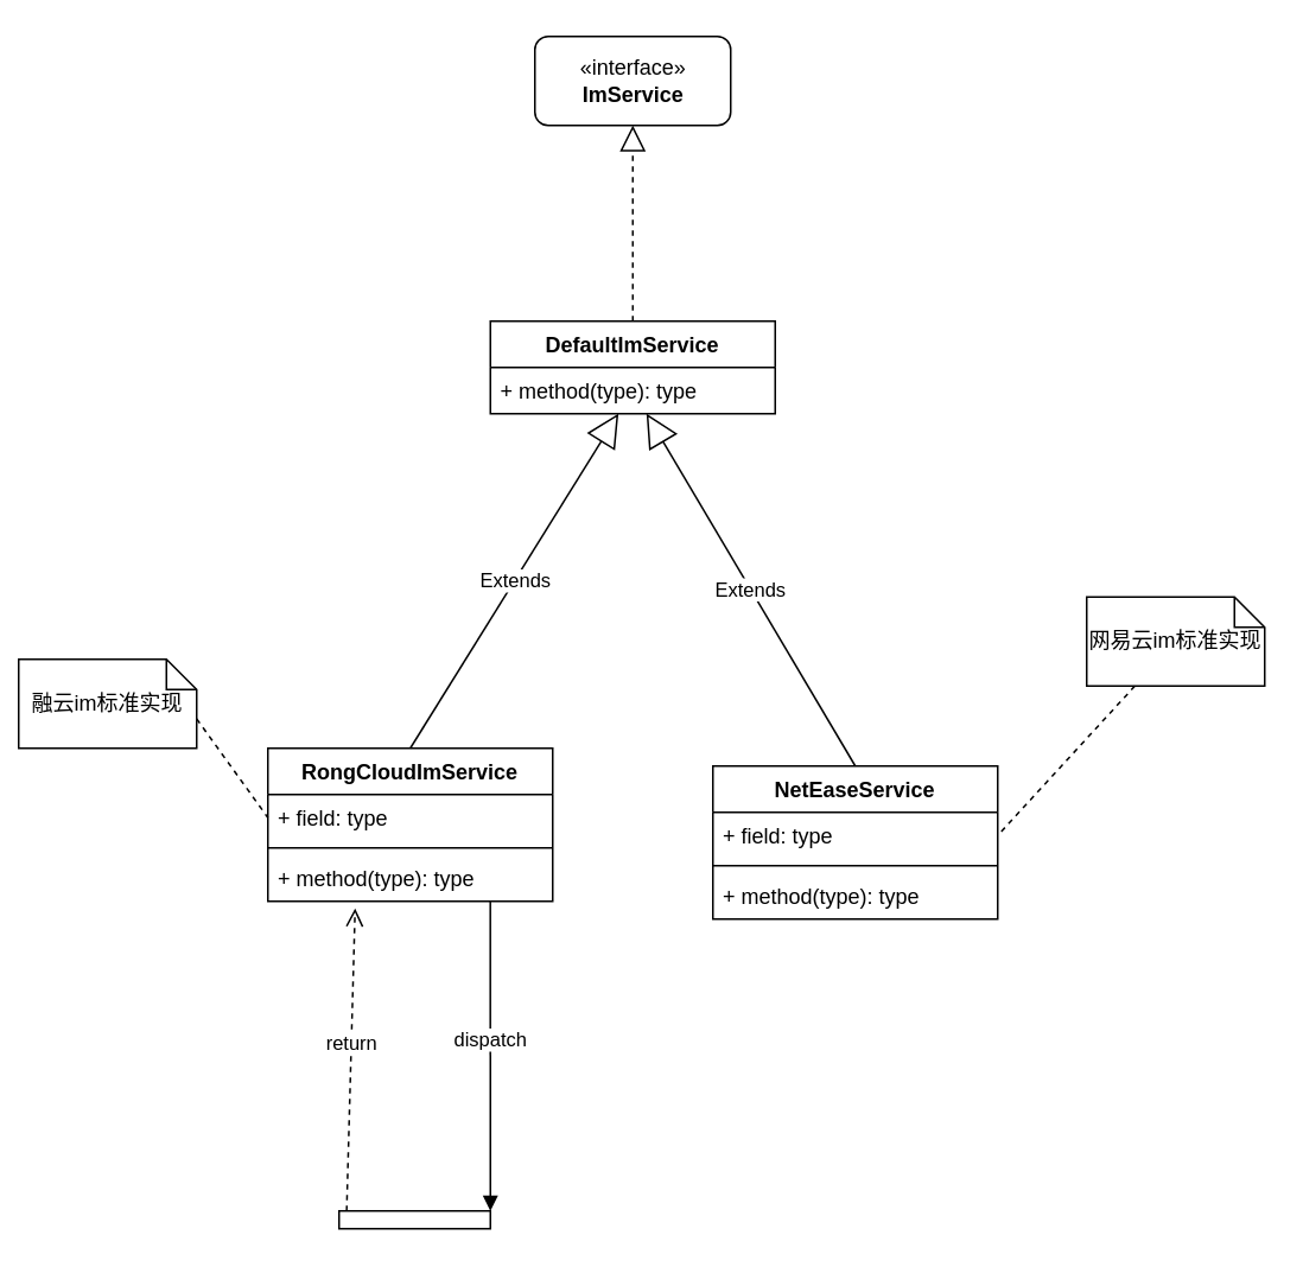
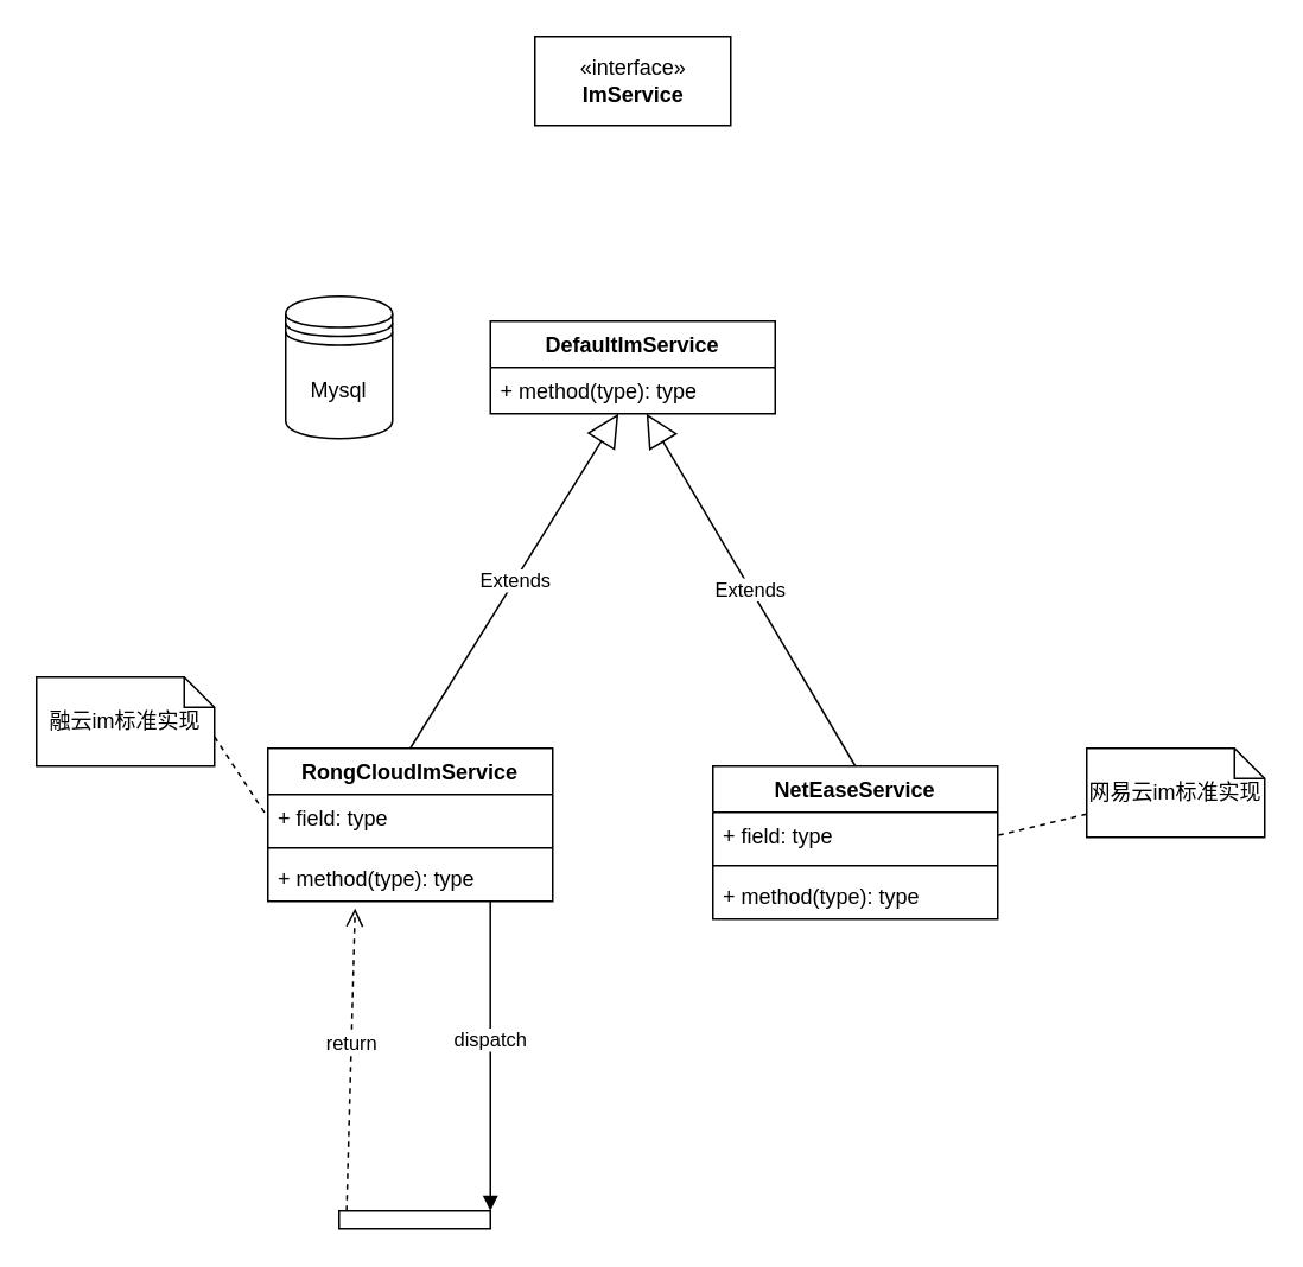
  <mxCell id="0" />
  <mxCell id="1" parent="0" />
- <mxCell id="2" value="«interface»&lt;br&gt;&lt;b&gt;ImService&lt;/b&gt;" style="html=1;rounded=1;" vertex="1" parent="1"><mxGeometry x="300" y="20" width="110" height="50" as="geometry" /></mxCell>
+ <mxCell id="2" value="«interface»&lt;br&gt;&lt;b&gt;ImService&lt;/b&gt;" style="html=1;" vertex="1" parent="1"><mxGeometry x="300" y="20" width="110" height="50" as="geometry" /></mxCell>
  <mxCell id="3" value="DefaultImService" style="swimlane;fontStyle=1;align=center;verticalAlign=top;childLayout=stackLayout;horizontal=1;startSize=26;horizontalStack=0;resizeParent=1;resizeParentMax=0;resizeLast=0;collapsible=1;marginBottom=0;" vertex="1" parent="1"><mxGeometry x="275" y="180" width="160" height="52" as="geometry" /></mxCell>
  <mxCell id="4" value="+ method(type): type" style="text;strokeColor=none;fillColor=none;align=left;verticalAlign=top;spacingLeft=4;spacingRight=4;overflow=hidden;rotatable=0;points=[[0,0.5],[1,0.5]];portConstraint=eastwest;" vertex="1" parent="3"><mxGeometry y="26" width="160" height="26" as="geometry" /></mxCell>
- <mxCell id="5" value="" style="endArrow=block;dashed=1;endFill=0;endSize=12;html=1;entryX=0.5;entryY=1;entryDx=0;entryDy=0;exitX=0.5;exitY=0;exitDx=0;exitDy=0;" edge="1" parent="1" source="3" target="2"><mxGeometry width="160" relative="1" as="geometry"><mxPoint x="320" y="380" as="sourcePoint" /><mxPoint x="480" y="380" as="targetPoint" /></mxGeometry></mxCell>
  <mxCell id="6" value="RongCloudImService" style="swimlane;fontStyle=1;align=center;verticalAlign=top;childLayout=stackLayout;horizontal=1;startSize=26;horizontalStack=0;resizeParent=1;resizeParentMax=0;resizeLast=0;collapsible=1;marginBottom=0;" vertex="1" parent="1"><mxGeometry x="150" y="420" width="160" height="86" as="geometry" /></mxCell>
  <mxCell id="7" value="+ field: type" style="text;strokeColor=none;fillColor=none;align=left;verticalAlign=top;spacingLeft=4;spacingRight=4;overflow=hidden;rotatable=0;points=[[0,0.5],[1,0.5]];portConstraint=eastwest;" vertex="1" parent="6"><mxGeometry y="26" width="160" height="26" as="geometry" /></mxCell>
  <mxCell id="8" value="" style="line;strokeWidth=1;fillColor=none;align=left;verticalAlign=middle;spacingTop=-1;spacingLeft=3;spacingRight=3;rotatable=0;labelPosition=right;points=[];portConstraint=eastwest;" vertex="1" parent="6"><mxGeometry y="52" width="160" height="8" as="geometry" /></mxCell>
  <mxCell id="9" value="+ method(type): type" style="text;strokeColor=none;fillColor=none;align=left;verticalAlign=top;spacingLeft=4;spacingRight=4;overflow=hidden;rotatable=0;points=[[0,0.5],[1,0.5]];portConstraint=eastwest;" vertex="1" parent="6"><mxGeometry y="60" width="160" height="26" as="geometry" /></mxCell>
  <mxCell id="10" value="NetEaseService" style="swimlane;fontStyle=1;align=center;verticalAlign=top;childLayout=stackLayout;horizontal=1;startSize=26;horizontalStack=0;resizeParent=1;resizeParentMax=0;resizeLast=0;collapsible=1;marginBottom=0;" vertex="1" parent="1"><mxGeometry x="400" y="430" width="160" height="86" as="geometry" /></mxCell>
  <mxCell id="11" value="+ field: type" style="text;strokeColor=none;fillColor=none;align=left;verticalAlign=top;spacingLeft=4;spacingRight=4;overflow=hidden;rotatable=0;points=[[0,0.5],[1,0.5]];portConstraint=eastwest;" vertex="1" parent="10"><mxGeometry y="26" width="160" height="26" as="geometry" /></mxCell>
  <mxCell id="12" value="" style="line;strokeWidth=1;fillColor=none;align=left;verticalAlign=middle;spacingTop=-1;spacingLeft=3;spacingRight=3;rotatable=0;labelPosition=right;points=[];portConstraint=eastwest;" vertex="1" parent="10"><mxGeometry y="52" width="160" height="8" as="geometry" /></mxCell>
  <mxCell id="13" value="+ method(type): type" style="text;strokeColor=none;fillColor=none;align=left;verticalAlign=top;spacingLeft=4;spacingRight=4;overflow=hidden;rotatable=0;points=[[0,0.5],[1,0.5]];portConstraint=eastwest;" vertex="1" parent="10"><mxGeometry y="60" width="160" height="26" as="geometry" /></mxCell>
  <mxCell id="14" value="Extends" style="endArrow=block;endSize=16;endFill=0;html=1;exitX=0.5;exitY=0;exitDx=0;exitDy=0;" edge="1" parent="1" source="6" target="4"><mxGeometry width="160" relative="1" as="geometry"><mxPoint x="320" y="380" as="sourcePoint" /><mxPoint x="349" y="260" as="targetPoint" /></mxGeometry></mxCell>
  <mxCell id="15" value="Extends" style="endArrow=block;endSize=16;endFill=0;html=1;exitX=0.5;exitY=0;exitDx=0;exitDy=0;" edge="1" parent="1" source="10" target="4"><mxGeometry width="160" relative="1" as="geometry"><mxPoint x="470" y="610" as="sourcePoint" /><mxPoint x="630" y="610" as="targetPoint" /></mxGeometry></mxCell>
- <mxCell id="16" value="融云im标准实现" style="shape=note;whiteSpace=wrap;size=17" vertex="1" parent="1"><mxGeometry x="10" y="370" width="100" height="50" as="geometry" /></mxCell>
- <mxCell id="17" value="网易云im标准实现" style="shape=note;whiteSpace=wrap;size=17" vertex="1" parent="1"><mxGeometry x="610" y="335" width="100" height="50" as="geometry" /></mxCell>
+ <mxCell id="16" value="融云im标准实现" style="shape=note;whiteSpace=wrap;size=17" vertex="1" parent="1"><mxGeometry x="20" y="380" width="100" height="50" as="geometry" /></mxCell>
+ <mxCell id="17" value="网易云im标准实现" style="shape=note;whiteSpace=wrap;size=17" vertex="1" parent="1"><mxGeometry x="610" y="420" width="100" height="50" as="geometry" /></mxCell>
  <mxCell id="18" value="" style="endArrow=none;endFill=0;rounded=0;dashed=1;entryX=0;entryY=0.5;entryDx=0;entryDy=0;exitX=0;exitY=0;exitDx=100;exitDy=33.5;exitPerimeter=0;" edge="1" parent="1" source="16" target="7"><mxGeometry relative="1" as="geometry"><mxPoint x="90" y="480" as="sourcePoint" /><mxPoint x="577.379" y="518" as="targetPoint" /></mxGeometry></mxCell>
  <mxCell id="19" value="" style="endArrow=none;endFill=0;rounded=0;dashed=1;entryX=1;entryY=0.5;entryDx=0;entryDy=0;" edge="1" parent="1" source="17" target="11"><mxGeometry relative="1" as="geometry"><mxPoint x="160" y="590" as="sourcePoint" /><mxPoint x="167.636" y="548" as="targetPoint" /></mxGeometry></mxCell>
+ <mxCell id="20" value="Mysql" style="shape=datastore;whiteSpace=wrap;html=1;" vertex="1" parent="1"><mxGeometry x="160" y="166" width="60" height="80" as="geometry" /></mxCell>
  <mxCell id="21" value="" style="html=1;points=[];perimeter=orthogonalPerimeter;direction=south;" vertex="1" parent="1"><mxGeometry x="190" y="680" width="85" height="10" as="geometry" /></mxCell>
  <mxCell id="22" value="dispatch" style="html=1;verticalAlign=bottom;endArrow=block;entryX=0;entryY=0;strokeColor=#000000;exitX=0.781;exitY=1;exitDx=0;exitDy=0;exitPerimeter=0;" edge="1" target="21" parent="1" source="9"><mxGeometry relative="1" as="geometry"><mxPoint x="200" y="630" as="sourcePoint" /></mxGeometry></mxCell>
  <mxCell id="23" value="return" style="html=1;verticalAlign=bottom;endArrow=open;dashed=1;endSize=8;exitX=0;exitY=0.95;strokeColor=#000000;" edge="1" source="21" parent="1"><mxGeometry relative="1" as="geometry"><mxPoint x="199" y="510" as="targetPoint" /></mxGeometry></mxCell>
